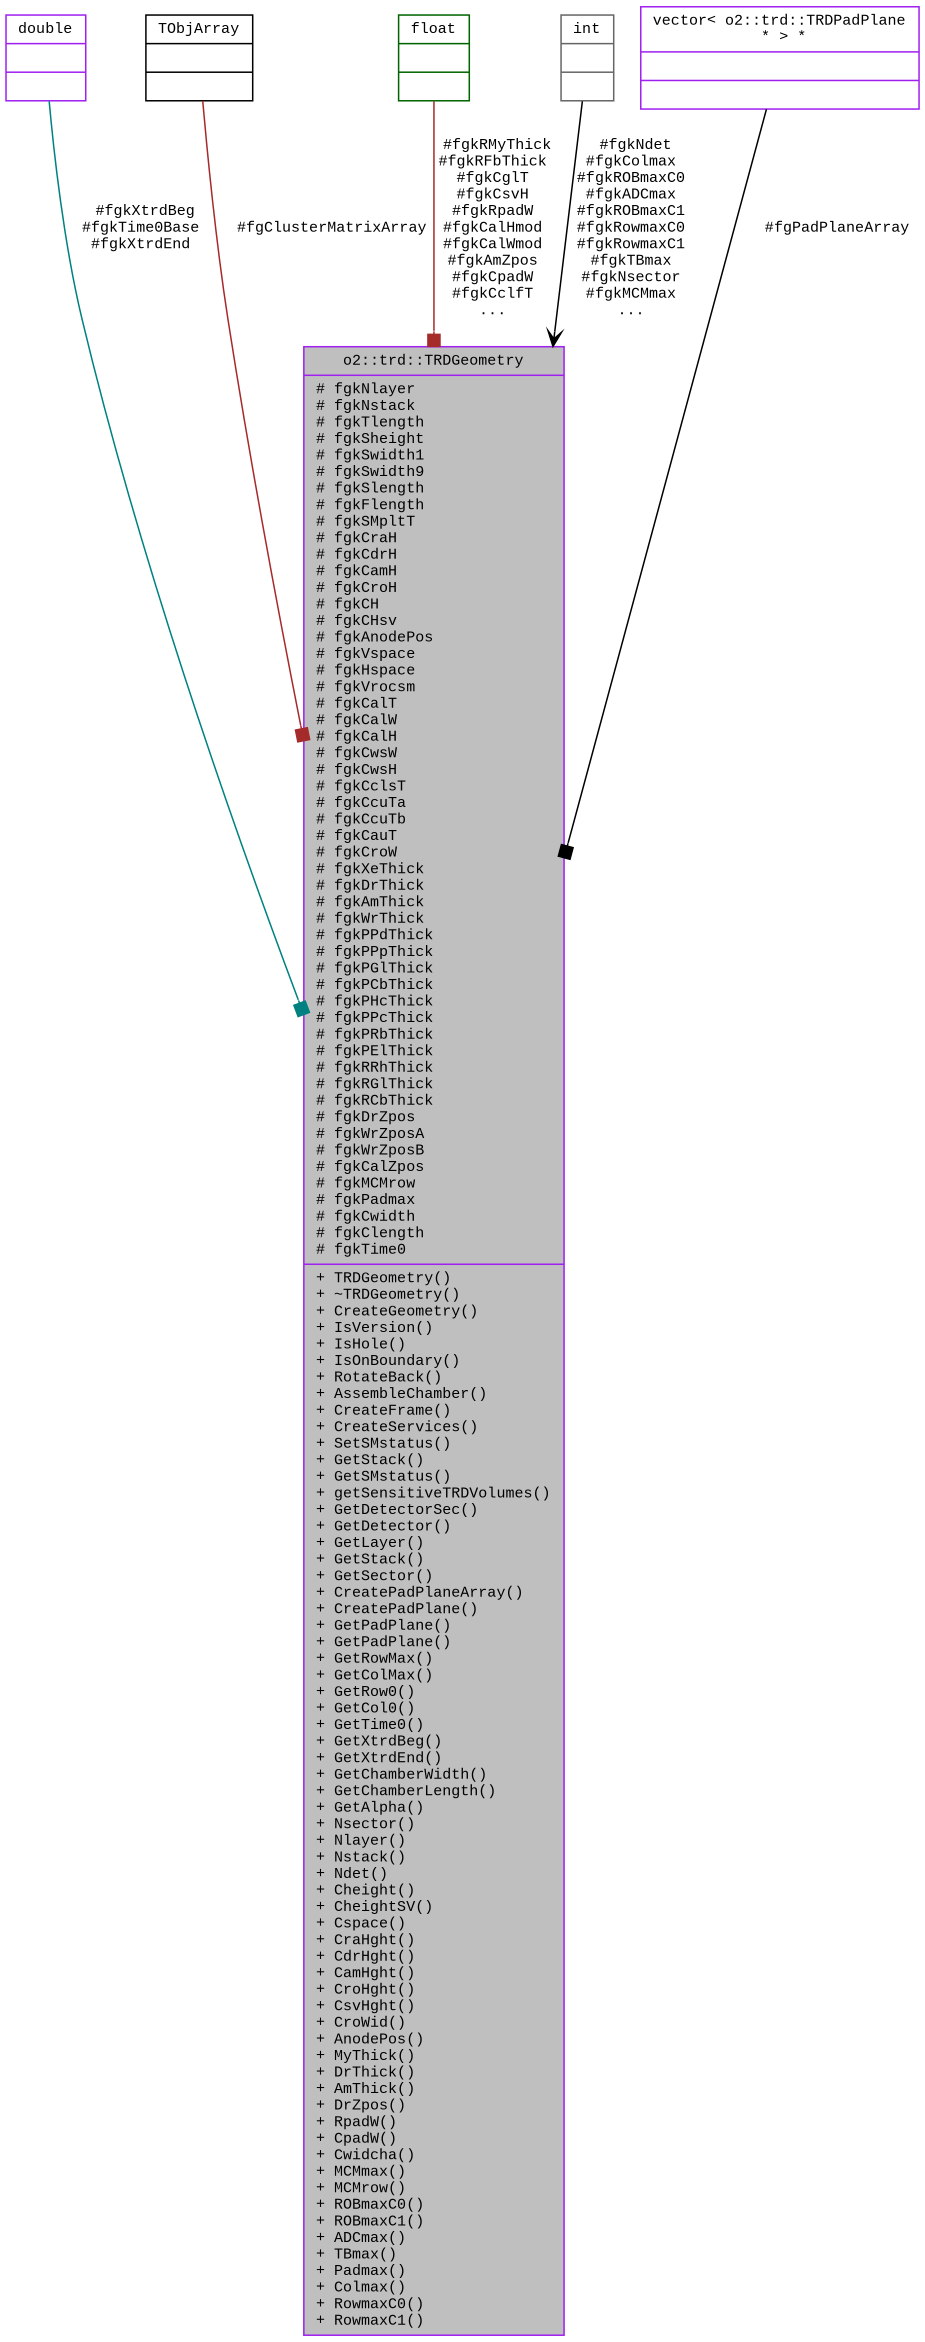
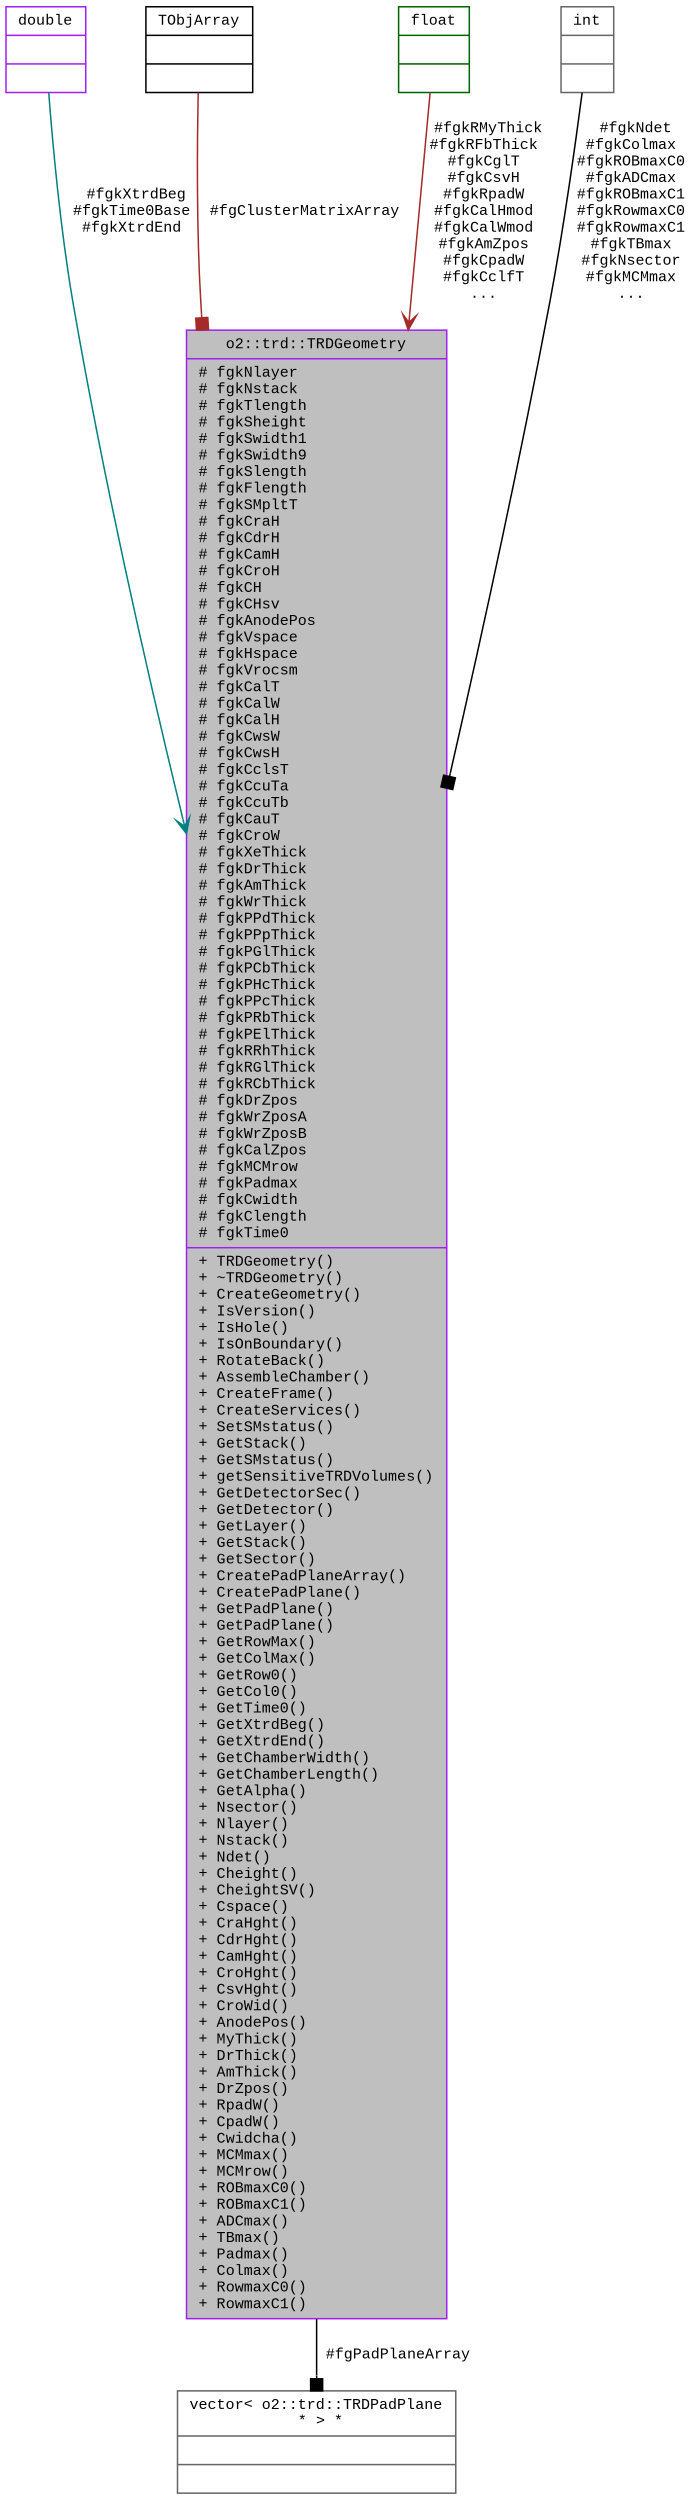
  digraph {
    fontname="Liberation Mono"
    node [color=purple fontname="Liberation Mono" fontsize=10 shape=record]
    edge [arrowhead=box color=brown fontname="Liberation Mono" fontsize=10 labelfontname=Helvetica labelfontsize=10 style=solid]
    n1 [fillcolor=grey75 fontcolor=black height=0.2 label="{o2::trd::TRDGeometry\n|# fgkNlayer\l# fgkNstack\l# fgkTlength\l# fgkSheight\l# fgkSwidth1\l# fgkSwidth9\l# fgkSlength\l# fgkFlength\l# fgkSMpltT\l# fgkCraH\l# fgkCdrH\l# fgkCamH\l# fgkCroH\l# fgkCH\l# fgkCHsv\l# fgkAnodePos\l# fgkVspace\l# fgkHspace\l# fgkVrocsm\l# fgkCalT\l# fgkCalW\l# fgkCalH\l# fgkCwsW\l# fgkCwsH\l# fgkCclsT\l# fgkCcuTa\l# fgkCcuTb\l# fgkCauT\l# fgkCroW\l# fgkXeThick\l# fgkDrThick\l# fgkAmThick\l# fgkWrThick\l# fgkPPdThick\l# fgkPPpThick\l# fgkPGlThick\l# fgkPCbThick\l# fgkPHcThick\l# fgkPPcThick\l# fgkPRbThick\l# fgkPElThick\l# fgkRRhThick\l# fgkRGlThick\l# fgkRCbThick\l# fgkDrZpos\l# fgkWrZposA\l# fgkWrZposB\l# fgkCalZpos\l# fgkMCMrow\l# fgkPadmax\l# fgkCwidth\l# fgkClength\l# fgkTime0\l|+ TRDGeometry()\l+ ~TRDGeometry()\l+ CreateGeometry()\l+ IsVersion()\l+ IsHole()\l+ IsOnBoundary()\l+ RotateBack()\l+ AssembleChamber()\l+ CreateFrame()\l+ CreateServices()\l+ SetSMstatus()\l+ GetStack()\l+ GetSMstatus()\l+ getSensitiveTRDVolumes()\l+ GetDetectorSec()\l+ GetDetector()\l+ GetLayer()\l+ GetStack()\l+ GetSector()\l+ CreatePadPlaneArray()\l+ CreatePadPlane()\l+ GetPadPlane()\l+ GetPadPlane()\l+ GetRowMax()\l+ GetColMax()\l+ GetRow0()\l+ GetCol0()\l+ GetTime0()\l+ GetXtrdBeg()\l+ GetXtrdEnd()\l+ GetChamberWidth()\l+ GetChamberLength()\l+ GetAlpha()\l+ Nsector()\l+ Nlayer()\l+ Nstack()\l+ Ndet()\l+ Cheight()\l+ CheightSV()\l+ Cspace()\l+ CraHght()\l+ CdrHght()\l+ CamHght()\l+ CroHght()\l+ CsvHght()\l+ CroWid()\l+ AnodePos()\l+ MyThick()\l+ DrThick()\l+ AmThick()\l+ DrZpos()\l+ RpadW()\l+ CpadW()\l+ Cwidcha()\l+ MCMmax()\l+ MCMrow()\l+ ROBmaxC0()\l+ ROBmaxC1()\l+ ADCmax()\l+ TBmax()\l+ Padmax()\l+ Colmax()\l+ RowmaxC0()\l+ RowmaxC1()\l}" style=filled width=0.4]
    n2 [height=0.2 label="{double\n||}" width=0.4]
    n3 [color=black height=0.2 label="{TObjArray\n||}" width=0.4]
    n4 [color=darkgreen height=0.2 label="{float\n||}" width=0.4]
    n5 [color=gray40 height=0.2 label="{int\n||}" width=0.4]
-   n6 [height=0.2 label="{vector\< o2::trd::TRDPadPlane\l * \> *\n||}" width=0.4]
-   n2 -> n1 [color=teal label=" #fgkXtrdBeg\n#fgkTime0Base\n#fgkXtrdEnd"]
+   n6 [color=gray40 height=0.2 label="{vector\< o2::trd::TRDPadPlane\l * \> *\n||}" width=0.4]
+   n2 -> n1 [arrowhead=vee color=teal label=" #fgkXtrdBeg\n#fgkTime0Base\n#fgkXtrdEnd"]
    n3 -> n1 [label=" #fgClusterMatrixArray"]
-   n4 -> n1 [label=" #fgkRMyThick\n#fgkRFbThick\n#fgkCglT\n#fgkCsvH\n#fgkRpadW\n#fgkCalHmod\n#fgkCalWmod\n#fgkAmZpos\n#fgkCpadW\n#fgkCclfT\n..."]
-   n5 -> n1 [arrowhead=vee color=black label=" #fgkNdet\n#fgkColmax\n#fgkROBmaxC0\n#fgkADCmax\n#fgkROBmaxC1\n#fgkRowmaxC0\n#fgkRowmaxC1\n#fgkTBmax\n#fgkNsector\n#fgkMCMmax\n..."]
-   n6 -> n1 [color=black label=" #fgPadPlaneArray"]
+   n4 -> n1 [arrowhead=vee label=" #fgkRMyThick\n#fgkRFbThick\n#fgkCglT\n#fgkCsvH\n#fgkRpadW\n#fgkCalHmod\n#fgkCalWmod\n#fgkAmZpos\n#fgkCpadW\n#fgkCclfT\n..."]
+   n5 -> n1 [color=black label=" #fgkNdet\n#fgkColmax\n#fgkROBmaxC0\n#fgkADCmax\n#fgkROBmaxC1\n#fgkRowmaxC0\n#fgkRowmaxC1\n#fgkTBmax\n#fgkNsector\n#fgkMCMmax\n..."]
+   n1 -> n6 [color=black label=" #fgPadPlaneArray"]
  }
